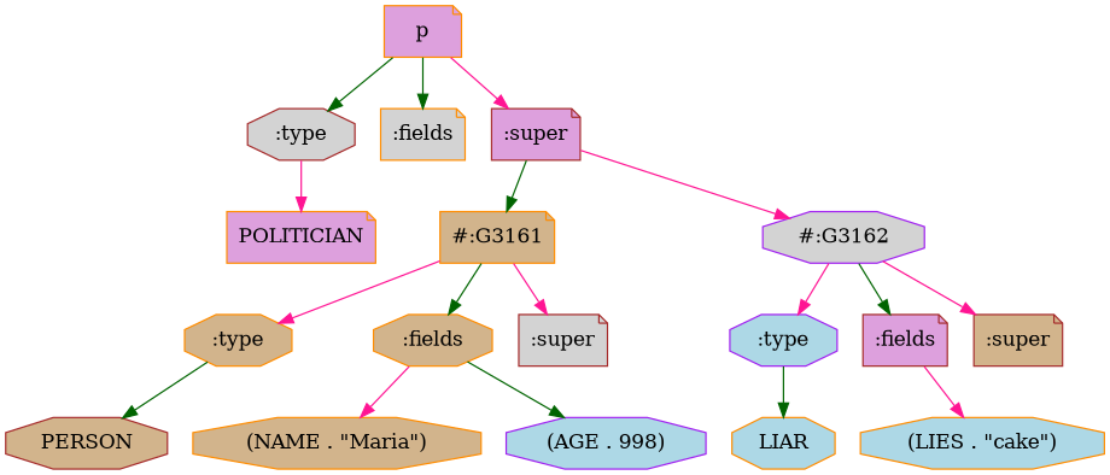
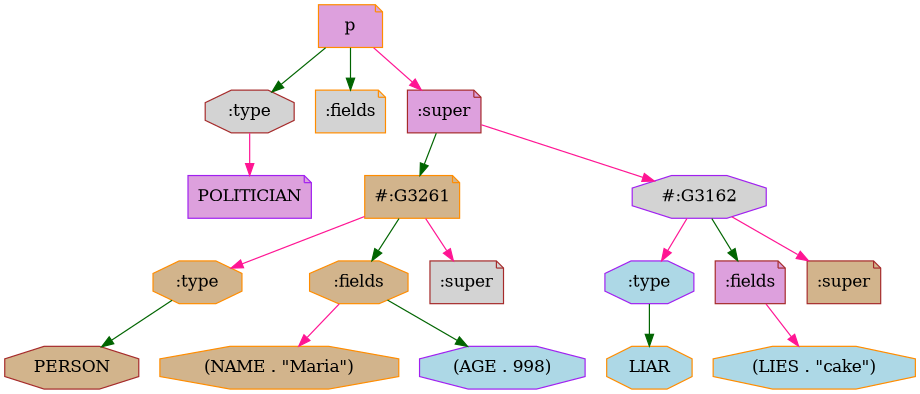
  digraph {
    node [color=darkorange fillcolor=tan shape=octagon style=filled]
    edge [color=deeppink]
-   n1 [label="#:G3161" shape=note]
+   n1 [label="#:G3261" shape=note]
    n2 [label=":type"]
    n3 [label=":fields"]
    n4 [color=brown fillcolor=lightgrey label=":super" shape=note]
    n5 [color=brown label=PERSON]
    n6 [label="(NAME . \"Maria\")"]
    n7 [color=purple fillcolor=lightblue label="(AGE . 998)"]
    n8 [color=purple fillcolor=lightgrey label="#:G3162"]
    n9 [color=purple fillcolor=lightblue label=":type"]
    n10 [color=brown fillcolor=plum label=":fields" shape=note]
    n11 [color=brown label=":super" shape=note]
    n12 [fillcolor=lightblue label=LIAR]
    n13 [fillcolor=lightblue label="(LIES . \"cake\")"]
    n14 [fillcolor=plum label=p shape=note]
    n15 [color=brown fillcolor=lightgrey label=":type"]
    n16 [fillcolor=lightgrey label=":fields" shape=note]
    n17 [color=brown fillcolor=plum label=":super" shape=note]
-   n18 [fillcolor=plum label=POLITICIAN shape=note]
+   n18 [color=purple fillcolor=plum label=POLITICIAN shape=note]
    n1 -> n2
    n1 -> n3 [color=darkgreen]
    n1 -> n4
    n2 -> n5 [color=darkgreen]
    n3 -> n6
    n3 -> n7 [color=darkgreen]
    n8 -> n9
    n8 -> n10 [color=darkgreen]
    n8 -> n11
    n9 -> n12 [color=darkgreen]
    n10 -> n13
    n14 -> n15 [color=darkgreen]
    n14 -> n16 [color=darkgreen]
    n14 -> n17
    n15 -> n18
    n17 -> n1 [color=darkgreen]
    n17 -> n8
  }
